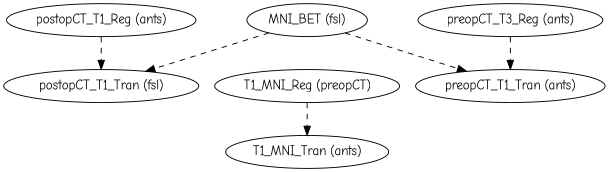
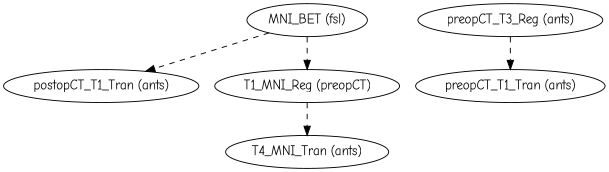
  strict digraph {
    fontname="Comic Neue"
    node [fontname="Comic Neue"]
    edge [fontname="Comic Neue" style=dashed]
    n1 [label="T1_MNI_Reg (preopCT)"]
    "MNI_BET (fsl)"
-   "postopCT_T1_Tran (ants)" [label="postopCT_T1_Tran (fsl)"]
-   "T1_MNI_Tran (ants)"
-   "postopCT_T1_Reg (ants)"
+   "postopCT_T1_Tran (ants)"
+   "T1_MNI_Tran (ants)" [label="T4_MNI_Tran (ants)"]
    n6 [label="preopCT_T3_Reg (ants)"]
    "preopCT_T1_Tran (ants)"
    n1 -> "T1_MNI_Tran (ants)"
-   "MNI_BET (fsl)" -> "preopCT_T1_Tran (ants)"
+   "MNI_BET (fsl)" -> n1
    "MNI_BET (fsl)" -> "postopCT_T1_Tran (ants)"
-   "postopCT_T1_Reg (ants)" -> "postopCT_T1_Tran (ants)"
    n6 -> "preopCT_T1_Tran (ants)"
  }
